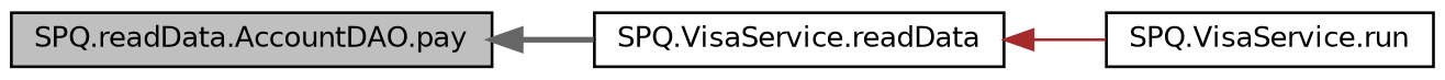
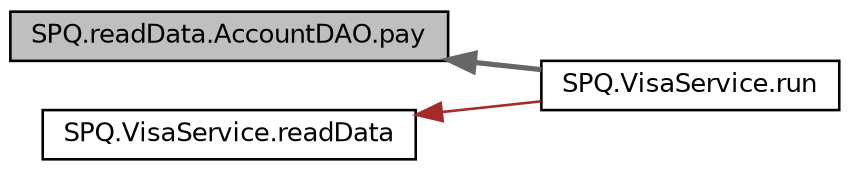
  digraph {
    rankdir=LR
    node [color=black fillcolor=white fontname=Helvetica fontsize=10 shape=record style=filled]
    edge [dir=back fontname=Helvetica fontsize=10 labelfontname=Helvetica labelfontsize=10]
    n1 [fillcolor=grey75 fontcolor=black height=0.2 label="SPQ.readData.AccountDAO.pay" width=0.4]
    n2 [height=0.2 label="SPQ.VisaService.readData" width=0.4]
    n3 [height=0.2 label="SPQ.VisaService.run" width=0.4]
-   n1 -> n2 [color=gray40 style=bold]
+   n1 -> n3 [color=gray40 style=bold]
    n2 -> n3 [color=brown style=solid]
  }
